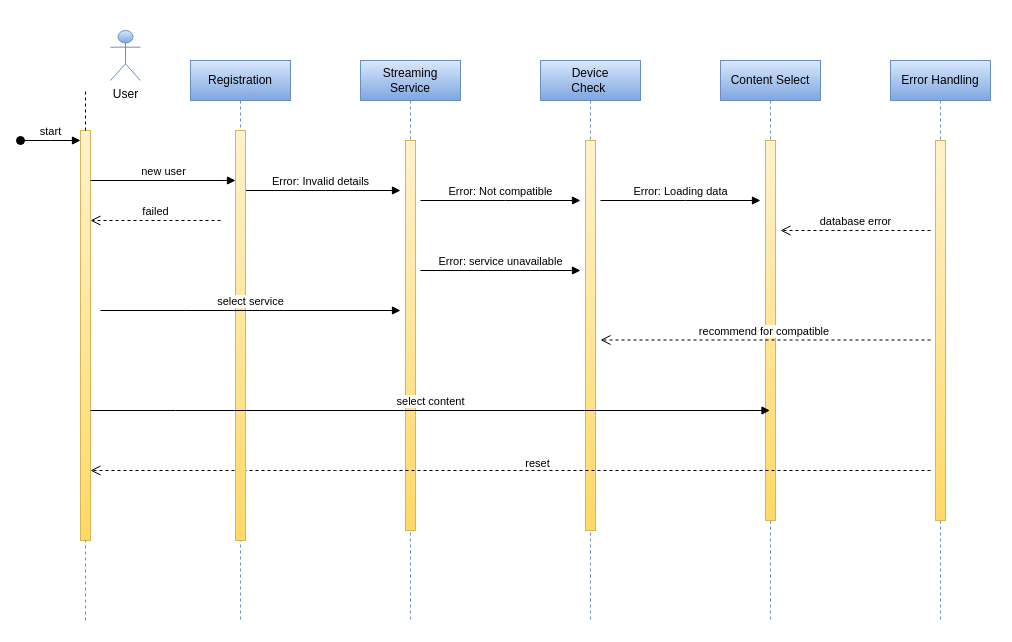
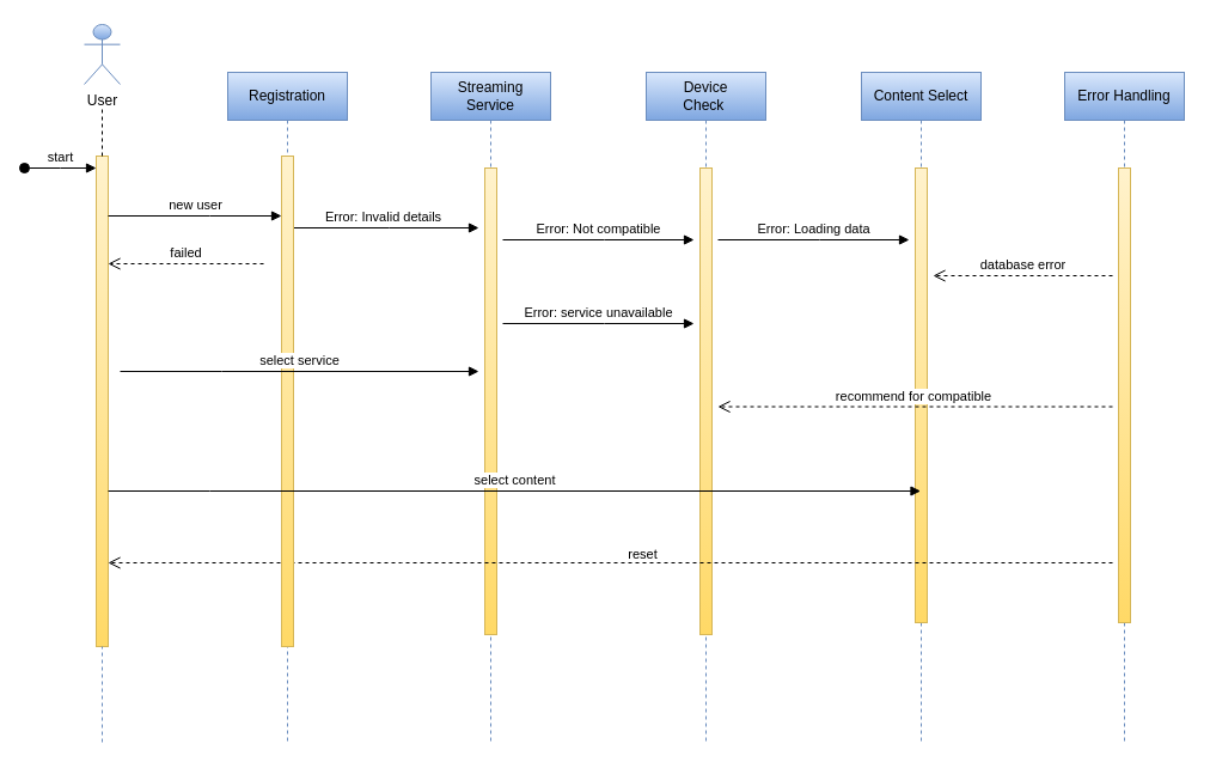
  <mxCell id="0" />
  <mxCell id="1" parent="0" />
  <mxCell id="2" value="Streaming Service" style="shape=umlLifeline;perimeter=lifelinePerimeter;whiteSpace=wrap;html=1;container=0;dropTarget=0;collapsible=0;recursiveResize=0;outlineConnect=0;portConstraint=eastwest;newEdgeStyle={&quot;edgeStyle&quot;:&quot;elbowEdgeStyle&quot;,&quot;elbow&quot;:&quot;vertical&quot;,&quot;curved&quot;:0,&quot;rounded&quot;:0};fillColor=#dae8fc;strokeColor=#6c8ebf;gradientColor=#7ea6e0;" parent="1" vertex="1"><mxGeometry x="360" y="60" width="100" height="560" as="geometry" /></mxCell>
  <mxCell id="3" value="" style="html=1;points=[];perimeter=orthogonalPerimeter;outlineConnect=0;targetShapes=umlLifeline;portConstraint=eastwest;newEdgeStyle={&quot;edgeStyle&quot;:&quot;elbowEdgeStyle&quot;,&quot;elbow&quot;:&quot;vertical&quot;,&quot;curved&quot;:0,&quot;rounded&quot;:0};fillColor=#fff2cc;gradientColor=#ffd966;strokeColor=#d6b656;" parent="2" vertex="1"><mxGeometry x="45" y="80" width="10" height="390" as="geometry" /></mxCell>
  <mxCell id="4" value="failed" style="html=1;verticalAlign=bottom;endArrow=open;dashed=1;endSize=8;edgeStyle=elbowEdgeStyle;elbow=vertical;curved=0;rounded=0;" parent="1" edge="1"><mxGeometry relative="1" as="geometry"><mxPoint x="90" y="220" as="targetPoint" /><Array as="points"><mxPoint x="185" y="220" /></Array><mxPoint x="220" y="220" as="sourcePoint" /></mxGeometry></mxCell>
  <mxCell id="5" value="" style="html=1;points=[];perimeter=orthogonalPerimeter;outlineConnect=0;targetShapes=umlLifeline;portConstraint=eastwest;newEdgeStyle={&quot;edgeStyle&quot;:&quot;elbowEdgeStyle&quot;,&quot;elbow&quot;:&quot;vertical&quot;,&quot;curved&quot;:0,&quot;rounded&quot;:0};fillColor=#fff2cc;gradientColor=#ffd966;strokeColor=#d6b656;" vertex="1" parent="1"><mxGeometry x="80" y="130" width="10" height="410" as="geometry" /></mxCell>
  <mxCell id="6" value="start" style="html=1;verticalAlign=bottom;startArrow=oval;endArrow=block;startSize=8;edgeStyle=elbowEdgeStyle;elbow=horizontal;curved=0;rounded=0;" parent="1" edge="1"><mxGeometry relative="1" as="geometry"><mxPoint x="20" y="140" as="sourcePoint" /><mxPoint x="80" y="140" as="targetPoint" /></mxGeometry></mxCell>
- <mxCell id="7" value="User" style="shape=umlActor;verticalLabelPosition=bottom;verticalAlign=top;html=1;outlineConnect=0;fillColor=#dae8fc;gradientColor=#7ea6e0;strokeColor=#6c8ebf;" vertex="1" parent="1"><mxGeometry x="110" y="30" width="30" height="50" as="geometry" /></mxCell>
+ <mxCell id="7" value="User" style="shape=umlActor;verticalLabelPosition=bottom;verticalAlign=top;html=1;outlineConnect=0;fillColor=#dae8fc;gradientColor=#7ea6e0;strokeColor=#6c8ebf;" vertex="1" parent="1"><mxGeometry x="70" y="20" width="30" height="50" as="geometry" /></mxCell>
  <mxCell id="8" value="" style="endArrow=none;dashed=1;html=1;rounded=0;" edge="1" parent="1" source="5"><mxGeometry width="50" height="50" relative="1" as="geometry"><mxPoint x="0" y="140" as="sourcePoint" /><mxPoint x="85" y="90" as="targetPoint" /></mxGeometry></mxCell>
  <mxCell id="9" value="Device &lt;br&gt;Check&amp;nbsp;" style="shape=umlLifeline;perimeter=lifelinePerimeter;whiteSpace=wrap;html=1;container=0;dropTarget=0;collapsible=0;recursiveResize=0;outlineConnect=0;portConstraint=eastwest;newEdgeStyle={&quot;edgeStyle&quot;:&quot;elbowEdgeStyle&quot;,&quot;elbow&quot;:&quot;vertical&quot;,&quot;curved&quot;:0,&quot;rounded&quot;:0};fillColor=#dae8fc;strokeColor=#6c8ebf;gradientColor=#7ea6e0;" vertex="1" parent="1"><mxGeometry x="540" y="60" width="100" height="560" as="geometry" /></mxCell>
  <mxCell id="10" value="" style="html=1;points=[];perimeter=orthogonalPerimeter;outlineConnect=0;targetShapes=umlLifeline;portConstraint=eastwest;newEdgeStyle={&quot;edgeStyle&quot;:&quot;elbowEdgeStyle&quot;,&quot;elbow&quot;:&quot;vertical&quot;,&quot;curved&quot;:0,&quot;rounded&quot;:0};fillColor=#fff2cc;gradientColor=#ffd966;strokeColor=#d6b656;" vertex="1" parent="9"><mxGeometry x="45" y="80" width="10" height="390" as="geometry" /></mxCell>
  <mxCell id="11" value="Content Select" style="shape=umlLifeline;perimeter=lifelinePerimeter;whiteSpace=wrap;html=1;container=0;dropTarget=0;collapsible=0;recursiveResize=0;outlineConnect=0;portConstraint=eastwest;newEdgeStyle={&quot;edgeStyle&quot;:&quot;elbowEdgeStyle&quot;,&quot;elbow&quot;:&quot;vertical&quot;,&quot;curved&quot;:0,&quot;rounded&quot;:0};fillColor=#dae8fc;strokeColor=#6c8ebf;gradientColor=#7ea6e0;" vertex="1" parent="1"><mxGeometry x="720" y="60" width="100" height="560" as="geometry" /></mxCell>
  <mxCell id="12" value="" style="html=1;points=[];perimeter=orthogonalPerimeter;outlineConnect=0;targetShapes=umlLifeline;portConstraint=eastwest;newEdgeStyle={&quot;edgeStyle&quot;:&quot;elbowEdgeStyle&quot;,&quot;elbow&quot;:&quot;vertical&quot;,&quot;curved&quot;:0,&quot;rounded&quot;:0};fillColor=#fff2cc;gradientColor=#ffd966;strokeColor=#d6b656;" vertex="1" parent="11"><mxGeometry x="45" y="80" width="10" height="380" as="geometry" /></mxCell>
  <mxCell id="13" value="Error Handling" style="shape=umlLifeline;perimeter=lifelinePerimeter;whiteSpace=wrap;html=1;container=0;dropTarget=0;collapsible=0;recursiveResize=0;outlineConnect=0;portConstraint=eastwest;newEdgeStyle={&quot;edgeStyle&quot;:&quot;elbowEdgeStyle&quot;,&quot;elbow&quot;:&quot;vertical&quot;,&quot;curved&quot;:0,&quot;rounded&quot;:0};fillColor=#dae8fc;strokeColor=#6c8ebf;gradientColor=#7ea6e0;" vertex="1" parent="1"><mxGeometry x="890" y="60" width="100" height="560" as="geometry" /></mxCell>
  <mxCell id="14" value="" style="html=1;points=[];perimeter=orthogonalPerimeter;outlineConnect=0;targetShapes=umlLifeline;portConstraint=eastwest;newEdgeStyle={&quot;edgeStyle&quot;:&quot;elbowEdgeStyle&quot;,&quot;elbow&quot;:&quot;vertical&quot;,&quot;curved&quot;:0,&quot;rounded&quot;:0};fillColor=#fff2cc;gradientColor=#ffd966;strokeColor=#d6b656;" vertex="1" parent="13"><mxGeometry x="45" y="80" width="10" height="380" as="geometry" /></mxCell>
  <mxCell id="15" value="new user" style="html=1;verticalAlign=bottom;endArrow=block;edgeStyle=elbowEdgeStyle;elbow=vertical;curved=0;rounded=0;" edge="1" parent="1" target="25"><mxGeometry relative="1" as="geometry"><mxPoint x="90" y="180" as="sourcePoint" /><Array as="points"><mxPoint x="175" y="180" /></Array><mxPoint x="220" y="180" as="targetPoint" /></mxGeometry></mxCell>
  <mxCell id="16" value="Error: Invalid details" style="html=1;verticalAlign=bottom;endArrow=block;edgeStyle=elbowEdgeStyle;elbow=vertical;curved=0;rounded=0;" edge="1" parent="1"><mxGeometry relative="1" as="geometry"><mxPoint x="240" y="190" as="sourcePoint" /><Array as="points"><mxPoint x="325" y="190" /></Array><mxPoint x="400" y="190" as="targetPoint" /></mxGeometry></mxCell>
  <mxCell id="17" value="Error: Loading data" style="html=1;verticalAlign=bottom;endArrow=block;edgeStyle=elbowEdgeStyle;elbow=vertical;curved=0;rounded=0;" edge="1" parent="1"><mxGeometry relative="1" as="geometry"><mxPoint x="600" y="200" as="sourcePoint" /><Array as="points"><mxPoint x="685" y="200" /></Array><mxPoint x="760" y="200" as="targetPoint" /></mxGeometry></mxCell>
  <mxCell id="18" value="database error" style="html=1;verticalAlign=bottom;endArrow=open;dashed=1;endSize=8;edgeStyle=elbowEdgeStyle;elbow=vertical;curved=0;rounded=0;" edge="1" parent="1"><mxGeometry relative="1" as="geometry"><mxPoint x="780" y="230" as="targetPoint" /><Array as="points"><mxPoint x="875" y="230" /></Array><mxPoint x="930" y="230" as="sourcePoint" /></mxGeometry></mxCell>
  <mxCell id="19" value="Error: Not compatible" style="html=1;verticalAlign=bottom;endArrow=block;edgeStyle=elbowEdgeStyle;elbow=vertical;curved=0;rounded=0;" edge="1" parent="1"><mxGeometry relative="1" as="geometry"><mxPoint x="420" y="200" as="sourcePoint" /><Array as="points"><mxPoint x="505" y="200" /></Array><mxPoint x="580" y="200" as="targetPoint" /></mxGeometry></mxCell>
  <mxCell id="20" value="recommend for compatible&amp;nbsp;" style="html=1;verticalAlign=bottom;endArrow=open;dashed=1;endSize=8;edgeStyle=elbowEdgeStyle;elbow=vertical;curved=0;rounded=0;" edge="1" parent="1"><mxGeometry relative="1" as="geometry"><mxPoint x="600" y="339.5" as="targetPoint" /><Array as="points"><mxPoint x="875" y="339.5" /></Array><mxPoint x="930" y="339.5" as="sourcePoint" /></mxGeometry></mxCell>
  <mxCell id="21" value="Error: service unavailable" style="html=1;verticalAlign=bottom;endArrow=block;edgeStyle=elbowEdgeStyle;elbow=vertical;curved=0;rounded=0;" edge="1" parent="1"><mxGeometry relative="1" as="geometry"><mxPoint x="420" y="270" as="sourcePoint" /><Array as="points"><mxPoint x="505" y="270" /></Array><mxPoint x="580" y="270" as="targetPoint" /></mxGeometry></mxCell>
  <mxCell id="22" value="" style="html=1;verticalAlign=bottom;endArrow=open;dashed=1;endSize=8;edgeStyle=elbowEdgeStyle;elbow=vertical;curved=0;rounded=0;" edge="1" parent="1"><mxGeometry relative="1" as="geometry"><mxPoint x="90" y="470" as="targetPoint" /><Array as="points"><mxPoint x="335" y="470" /></Array><mxPoint x="930" y="470" as="sourcePoint" /></mxGeometry></mxCell>
  <mxCell id="23" value="reset" style="edgeLabel;html=1;align=center;verticalAlign=middle;resizable=0;points=[];" vertex="1" connectable="0" parent="22"><mxGeometry x="-0.061" y="-8" relative="1" as="geometry"><mxPoint as="offset" /></mxGeometry></mxCell>
  <mxCell id="24" value="Registration" style="shape=umlLifeline;perimeter=lifelinePerimeter;whiteSpace=wrap;html=1;container=0;dropTarget=0;collapsible=0;recursiveResize=0;outlineConnect=0;portConstraint=eastwest;newEdgeStyle={&quot;edgeStyle&quot;:&quot;elbowEdgeStyle&quot;,&quot;elbow&quot;:&quot;vertical&quot;,&quot;curved&quot;:0,&quot;rounded&quot;:0};fillColor=#dae8fc;strokeColor=#6c8ebf;gradientColor=#7ea6e0;" parent="1" vertex="1"><mxGeometry x="190" y="60" width="100" height="560" as="geometry" /></mxCell>
  <mxCell id="25" value="" style="html=1;points=[];perimeter=orthogonalPerimeter;outlineConnect=0;targetShapes=umlLifeline;portConstraint=eastwest;newEdgeStyle={&quot;edgeStyle&quot;:&quot;elbowEdgeStyle&quot;,&quot;elbow&quot;:&quot;vertical&quot;,&quot;curved&quot;:0,&quot;rounded&quot;:0};fillColor=#fff2cc;strokeColor=#d6b656;gradientColor=#ffd966;" parent="24" vertex="1"><mxGeometry x="45" y="70" width="10" height="410" as="geometry" /></mxCell>
  <mxCell id="26" value="" style="endArrow=none;dashed=1;html=1;rounded=0;fillColor=#dae8fc;gradientColor=#7ea6e0;strokeColor=#6c8ebf;" edge="1" parent="1"><mxGeometry width="50" height="50" relative="1" as="geometry"><mxPoint x="85" y="620" as="sourcePoint" /><mxPoint x="85" y="540" as="targetPoint" /></mxGeometry></mxCell>
  <mxCell id="27" value="select content" style="html=1;verticalAlign=bottom;endArrow=block;edgeStyle=elbowEdgeStyle;elbow=vertical;curved=0;rounded=0;" edge="1" parent="1" target="11"><mxGeometry relative="1" as="geometry"><mxPoint x="90" y="410" as="sourcePoint" /><Array as="points"><mxPoint x="175" y="410" /></Array><mxPoint x="250" y="410" as="targetPoint" /></mxGeometry></mxCell>
  <mxCell id="28" value="select service" style="html=1;verticalAlign=bottom;endArrow=block;edgeStyle=elbowEdgeStyle;elbow=vertical;curved=0;rounded=0;" edge="1" parent="1"><mxGeometry relative="1" as="geometry"><mxPoint x="100" y="310" as="sourcePoint" /><Array as="points"><mxPoint x="185" y="310" /></Array><mxPoint x="400" y="310" as="targetPoint" /></mxGeometry></mxCell>
